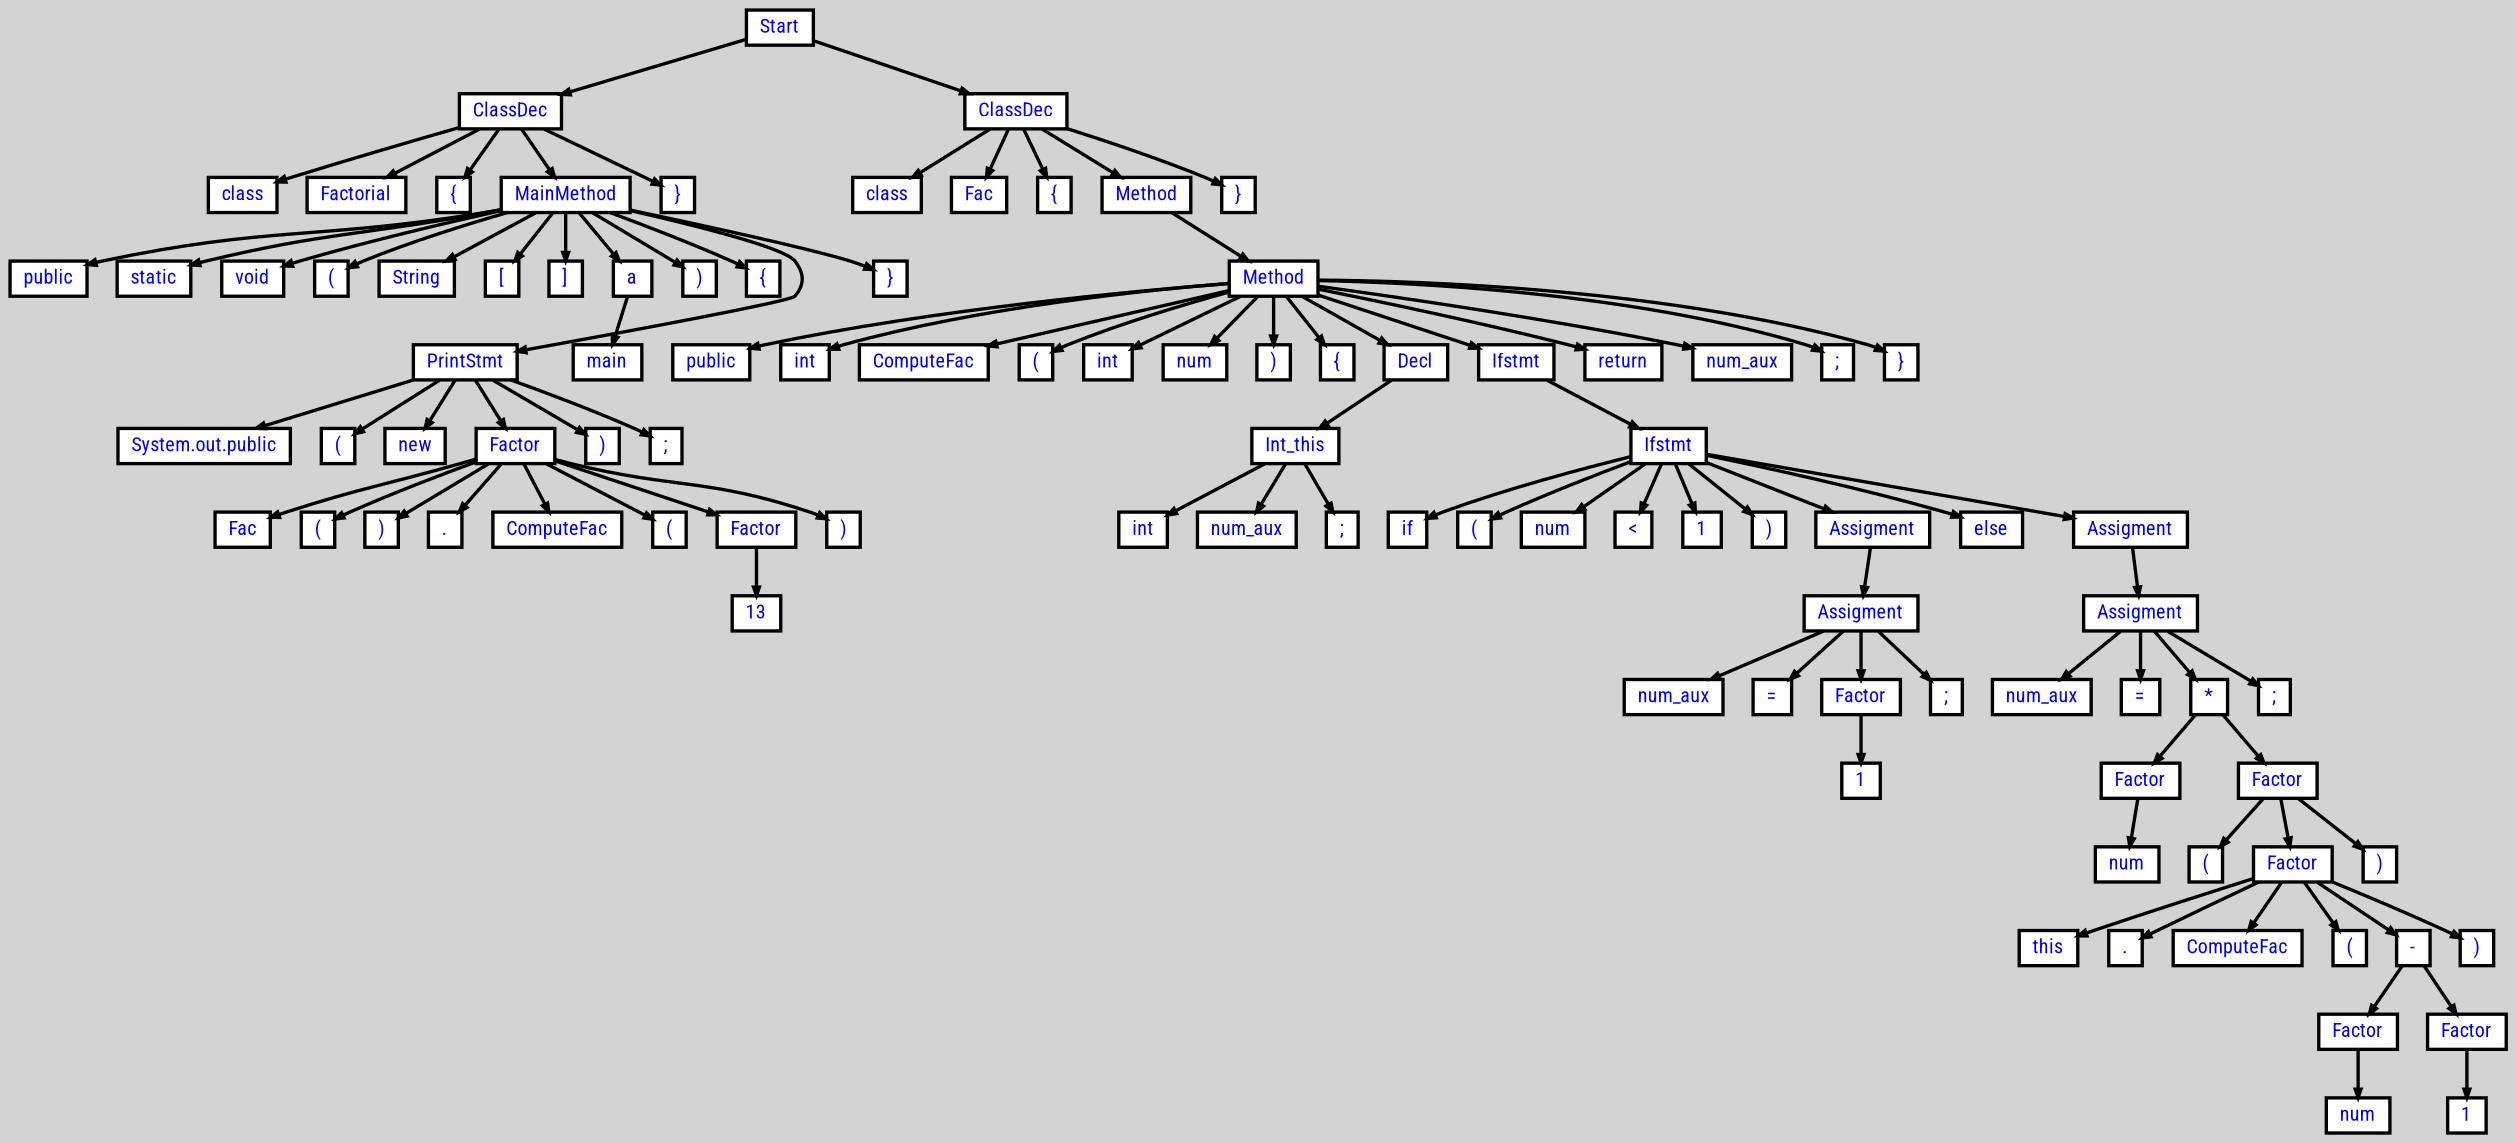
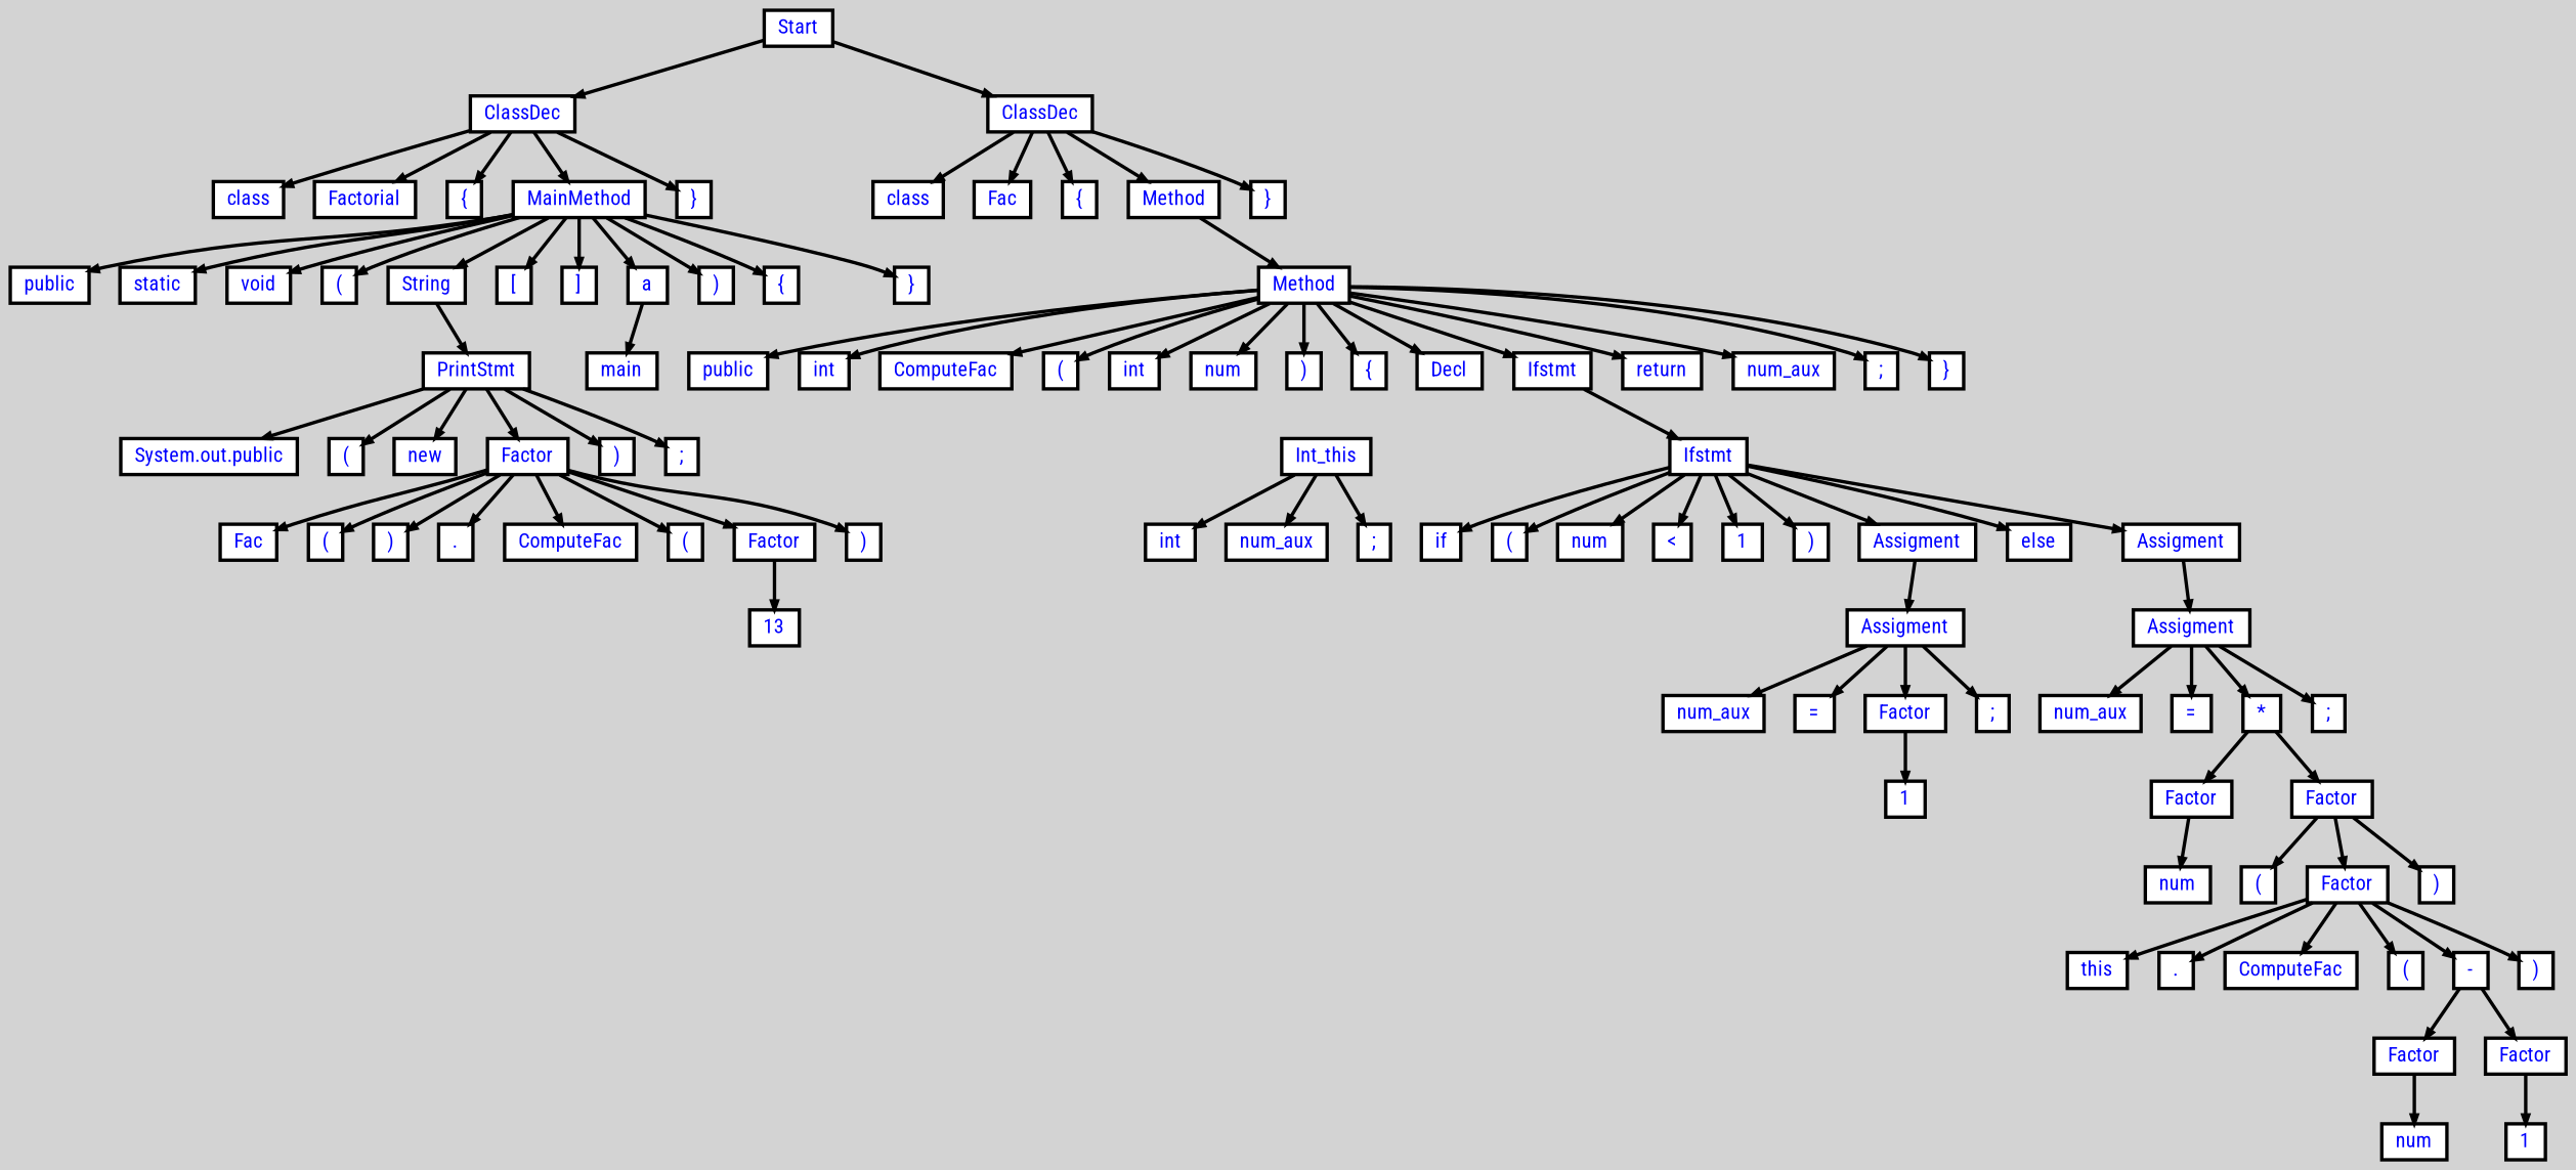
  digraph {
    bgcolor=lightgrey
    fontname="Roboto Condensed"
    ordering=out
    ranksep=.4
    node [color=black fillcolor=white fixedsize=false fontcolor=blue fontname="Roboto Condensed" fontsize=12 shape=box style="filled, solid, bold"]
    edge [arrowsize=.5 color=black fontname="Roboto Condensed" style=bold]
    n1 [height=.25 label=Start width=.25]
    n2 [height=.25 label=ClassDec width=.25]
    n3 [height=.25 label=ClassDec width=.25]
    n4 [height=.25 label=class width=.25]
    n5 [height=.25 label=Factorial width=.25]
    n6 [height=.25 label="{" width=.25]
    n7 [height=.25 label=MainMethod width=.25]
    n8 [height=.25 label="}" width=.25]
    n9 [height=.25 label=class width=.25]
    n10 [height=.25 label=Fac width=.25]
    n11 [height=.25 label="{" width=.25]
    n12 [height=.25 label=Method width=.25]
    n13 [height=.25 label="}" width=.25]
    n14 [height=.25 label=public width=.25]
    n15 [height=.25 label=static width=.25]
    n16 [height=.25 label=void width=.25]
    n17 [height=.25 label="(" width=.25]
    n18 [height=.25 label=String width=.25]
    n19 [height=.25 label="[" width=.25]
    n20 [height=.25 label="]" width=.25]
    n21 [height=.25 label=a width=.25]
    n22 [height=.25 label=")" width=.25]
    n23 [height=.25 label="{" width=.25]
    n24 [height=.25 label=PrintStmt width=.25]
    n25 [height=.25 label="}" width=.25]
    n26 [height=.25 label=main width=.25]
    n27 [height=.25 label="System.out.public" width=.25]
    n28 [height=.25 label="(" width=.25]
    n29 [height=.25 label=new width=.25]
    n30 [height=.25 label=Factor width=.25]
    n31 [height=.25 label=")" width=.25]
    n32 [height=.25 label=";" width=.25]
    n33 [height=.25 label=Fac width=.25]
    n34 [height=.25 label="(" width=.25]
    n35 [height=.25 label=")" width=.25]
    n36 [height=.25 label="." width=.25]
    n37 [height=.25 label=ComputeFac width=.25]
    n38 [height=.25 label="(" width=.25]
    n39 [height=.25 label=Factor width=.25]
    n40 [height=.25 label=")" width=.25]
    n41 [height=.25 label=13 width=.25]
    n42 [height=.25 label=Method width=.25]
    n43 [height=.25 label=public width=.25]
    n44 [height=.25 label=int width=.25]
    n45 [height=.25 label=ComputeFac width=.25]
    n46 [height=.25 label="(" width=.25]
    n47 [height=.25 label=int width=.25]
    n48 [height=.25 label=num width=.25]
    n49 [height=.25 label=")" width=.25]
    n50 [height=.25 label="{" width=.25]
    n51 [height=.25 label=Decl width=.25]
    n52 [height=.25 label=Ifstmt width=.25]
    n53 [height=.25 label=return width=.25]
    n54 [height=.25 label=num_aux width=.25]
    n55 [height=.25 label=";" width=.25]
    n56 [height=.25 label="}" width=.25]
    n57 [height=.25 label=Int_this width=.25]
    n58 [height=.25 label=Ifstmt width=.25]
    n59 [height=.25 label=int width=.25]
    n60 [height=.25 label=num_aux width=.25]
    n61 [height=.25 label=";" width=.25]
    n62 [height=.25 label=if width=.25]
    n63 [height=.25 label="(" width=.25]
    n64 [height=.25 label=num width=.25]
    n65 [height=.25 label="<" width=.25]
    n66 [height=.25 label=1 width=.25]
    n67 [height=.25 label=")" width=.25]
    n68 [height=.25 label=Assigment width=.25]
    n69 [height=.25 label=else width=.25]
    n70 [height=.25 label=Assigment width=.25]
    n71 [height=.25 label=Assigment width=.25]
    n72 [height=.25 label=Assigment width=.25]
    n73 [height=.25 label=num_aux width=.25]
    n74 [height=.25 label="=" width=.25]
    n75 [height=.25 label=Factor width=.25]
    n76 [height=.25 label=";" width=.25]
    n77 [height=.25 label=1 width=.25]
    n78 [height=.25 label=num_aux width=.25]
    n79 [height=.25 label="=" width=.25]
    n80 [height=.25 label="*" width=.25]
    n81 [height=.25 label=";" width=.25]
    n82 [height=.25 label=Factor width=.25]
    n83 [height=.25 label=Factor width=.25]
    n84 [height=.25 label=num width=.25]
    n85 [height=.25 label="(" width=.25]
    n86 [height=.25 label=Factor width=.25]
    n87 [height=.25 label=")" width=.25]
    n88 [height=.25 label=this width=.25]
    n89 [height=.25 label="." width=.25]
    n90 [height=.25 label=ComputeFac width=.25]
    n91 [height=.25 label="(" width=.25]
    n92 [height=.25 label="-" width=.25]
    n93 [height=.25 label=")" width=.25]
    n94 [height=.25 label=Factor width=.25]
    n95 [height=.25 label=Factor width=.25]
    n96 [height=.25 label=num width=.25]
    n97 [height=.25 label=1 width=.25]
    n1 -> n2
    n1 -> n3
    n2 -> n4
    n2 -> n5
    n2 -> n6
    n2 -> n7
    n2 -> n8
    n3 -> n9
    n3 -> n10
    n3 -> n11
    n3 -> n12
    n3 -> n13
    n7 -> n14
    n7 -> n15
    n7 -> n16
    n7 -> n17
    n7 -> n18
    n7 -> n19
    n7 -> n20
    n7 -> n21
    n7 -> n22
    n7 -> n23
-   n7 -> n24
+   n18 -> n24
    n7 -> n25
    n12 -> n42
    n21 -> n26
    n24 -> n27
    n24 -> n28
    n24 -> n29
    n24 -> n30
    n24 -> n31
    n24 -> n32
    n30 -> n33
    n30 -> n34
    n30 -> n35
    n30 -> n36
    n30 -> n37
    n30 -> n38
    n30 -> n39
    n30 -> n40
    n39 -> n41
    n42 -> n43
    n42 -> n44
    n42 -> n45
    n42 -> n46
    n42 -> n47
    n42 -> n48
    n42 -> n49
    n42 -> n50
    n42 -> n51
    n42 -> n52
    n42 -> n53
    n42 -> n54
    n42 -> n55
    n42 -> n56
-   n51 -> n57
    n52 -> n58
    n57 -> n59
    n57 -> n60
    n57 -> n61
    n58 -> n62
    n58 -> n63
    n58 -> n64
    n58 -> n65
    n58 -> n66
    n58 -> n67
    n58 -> n68
    n58 -> n69
    n58 -> n70
    n68 -> n71
    n70 -> n72
    n71 -> n73
    n71 -> n74
    n71 -> n75
    n71 -> n76
    n72 -> n78
    n72 -> n79
    n72 -> n80
    n72 -> n81
    n75 -> n77
    n80 -> n82
    n80 -> n83
    n82 -> n84
    n83 -> n85
    n83 -> n86
    n83 -> n87
    n86 -> n88
    n86 -> n89
    n86 -> n90
    n86 -> n91
    n86 -> n92
    n86 -> n93
    n92 -> n94
    n92 -> n95
    n94 -> n96
    n95 -> n97
  }
